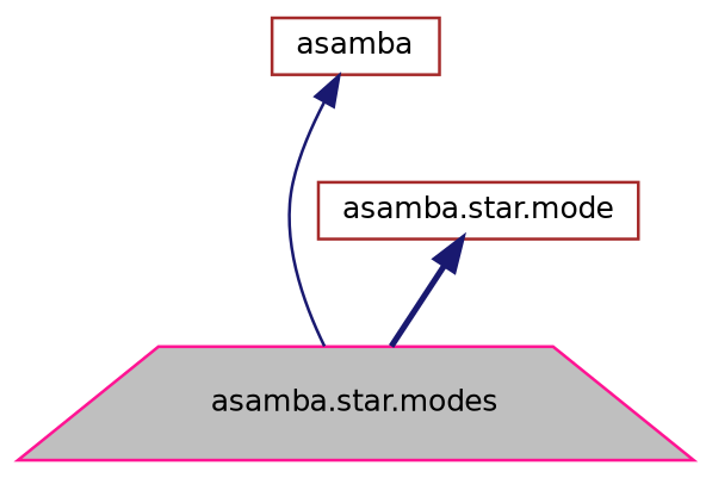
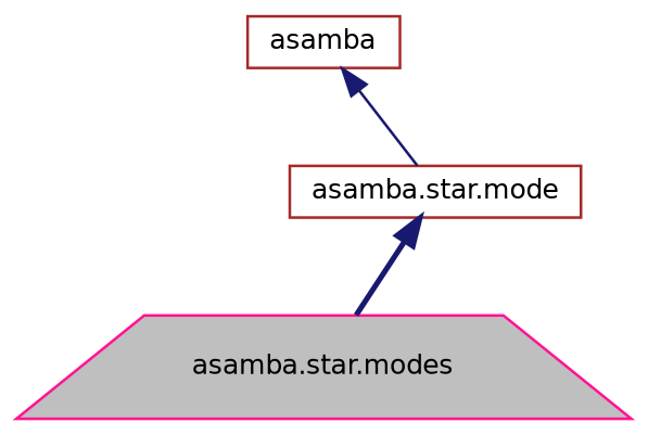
  digraph {
    node [color=brown fillcolor=white fontname=Helvetica fontsize=10 shape=box style=filled]
    edge [color=midnightblue dir=back fontname=Helvetica fontsize=10 labelfontname=Helvetica labelfontsize=10]
    n1 [color=deeppink fillcolor=grey75 fontcolor=black height=0.2 label="asamba.star.modes" shape=trapezium width=0.4]
    n2 [height=0.2 label="asamba.star.mode" width=0.4]
    n3 [height=0.2 label=asamba width=0.4]
    n2 -> n1 [style=bold]
-   n3 -> n1 [style=solid]
+   n3 -> n2 [style=solid]
  }
